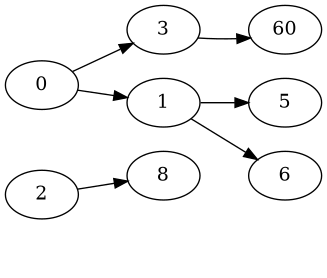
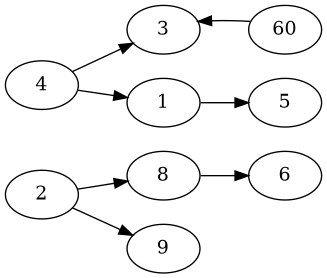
  digraph {
    rankdir=LR
    node [Processor=2 Weight=20]
    edge [Weight=4]
    8 [Processor=1 Start=150 Weight=50]
    2 [Processor=3 Start=57 Weight=90]
+   9 [Processor=1 Start=200]
    3 [Start=54 Weight=100]
    n5 [Start=214 label=60]
-   0 [Processor=4 Start=0 Weight=50]
+   0 [Processor=4 Start=0 Weight=50 label=4]
    1 [Processor=4 Start=50 Weight=70]
    5 [Start=194]
    6 [Processor=4 Start=120 Weight=100]
    2 -> 8 [Weight=3]
-   3 -> n5
+   2 -> 9 [Weight=10]
+   n5 -> 3
    0 -> 3
    0 -> 1 [Weight=9]
    1 -> 5 [Weight=7]
-   1 -> 6 [Weight=5]
+   8 -> 6 [Weight=5]
  }
